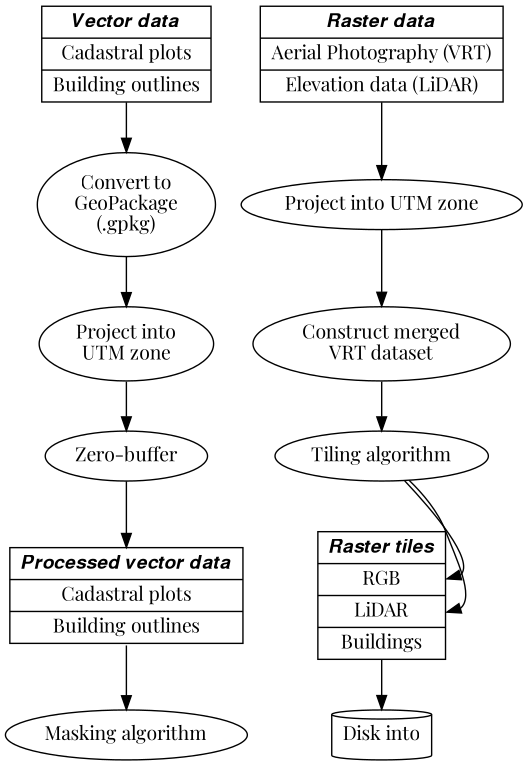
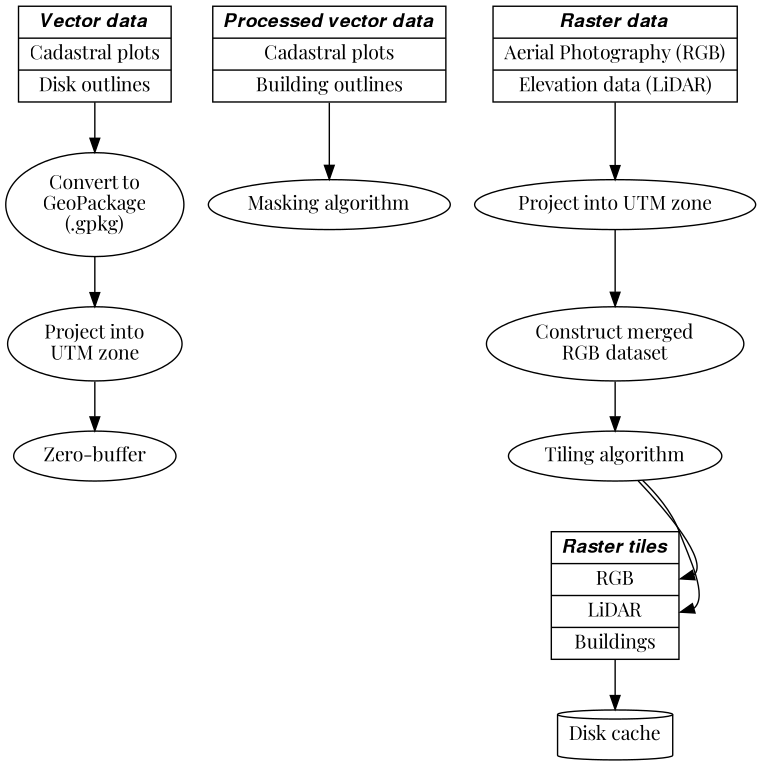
  digraph {
    fontname="Playfair Display"
    node [fontname="Playfair Display"]
    edge [fontname="Playfair Display"]
-   n1 [label="{𝑽𝒆𝒄𝒕𝒐𝒓 𝒅𝒂𝒕𝒂|Cadastral plots|Building outlines}" shape=record]
+   n1 [label="{𝑽𝒆𝒄𝒕𝒐𝒓 𝒅𝒂𝒕𝒂|Cadastral plots|Disk outlines}" shape=record]
    n2 [label="Convert to\nGeoPackage\n(.gpkg)"]
    n3 [label="Project into\nUTM zone"]
    n4 [label="Zero-buffer"]
    n5 [label="{𝑷𝒓𝒐𝒄𝒆𝒔𝒔𝒆𝒅 𝒗𝒆𝒄𝒕𝒐𝒓 𝒅𝒂𝒕𝒂|<cp>Cadastral plots|<bo>Building outlines}" shape=record]
    n6 [label="Masking algorithm"]
    n7 [label="Tiling algorithm"]
    n8 [label="{𝑹𝒂𝒔𝒕𝒆𝒓 𝒕𝒊𝒍𝒆𝒔|<rgb> RGB|<z> LiDAR|<bm> Buildings}" shape=record]
-   n9 [label="{𝑹𝒂𝒔𝒕𝒆𝒓 𝒅𝒂𝒕𝒂|Aerial Photography (VRT)|Elevation data (LiDAR)}" shape=record]
+   n9 [label="{𝑹𝒂𝒔𝒕𝒆𝒓 𝒅𝒂𝒕𝒂|Aerial Photography (RGB)|Elevation data (LiDAR)}" shape=record]
    n10 [label="Project into UTM zone"]
-   n11 [label="Construct merged\nVRT dataset"]
-   n12 [label="Disk into" shape=cylinder]
+   n11 [label="Construct merged\nRGB dataset"]
+   n12 [label="Disk cache" shape=cylinder]
    n1 -> n2
    n2 -> n3
    n3 -> n4
-   n4 -> n5
    n5 -> n6 [tailport=bo]
    n7 -> n8 [headport=rgb]
    n7 -> n8 [headport=z]
    n8 -> n12
    n9 -> n10
    n10 -> n11
    n11 -> n7
  }
